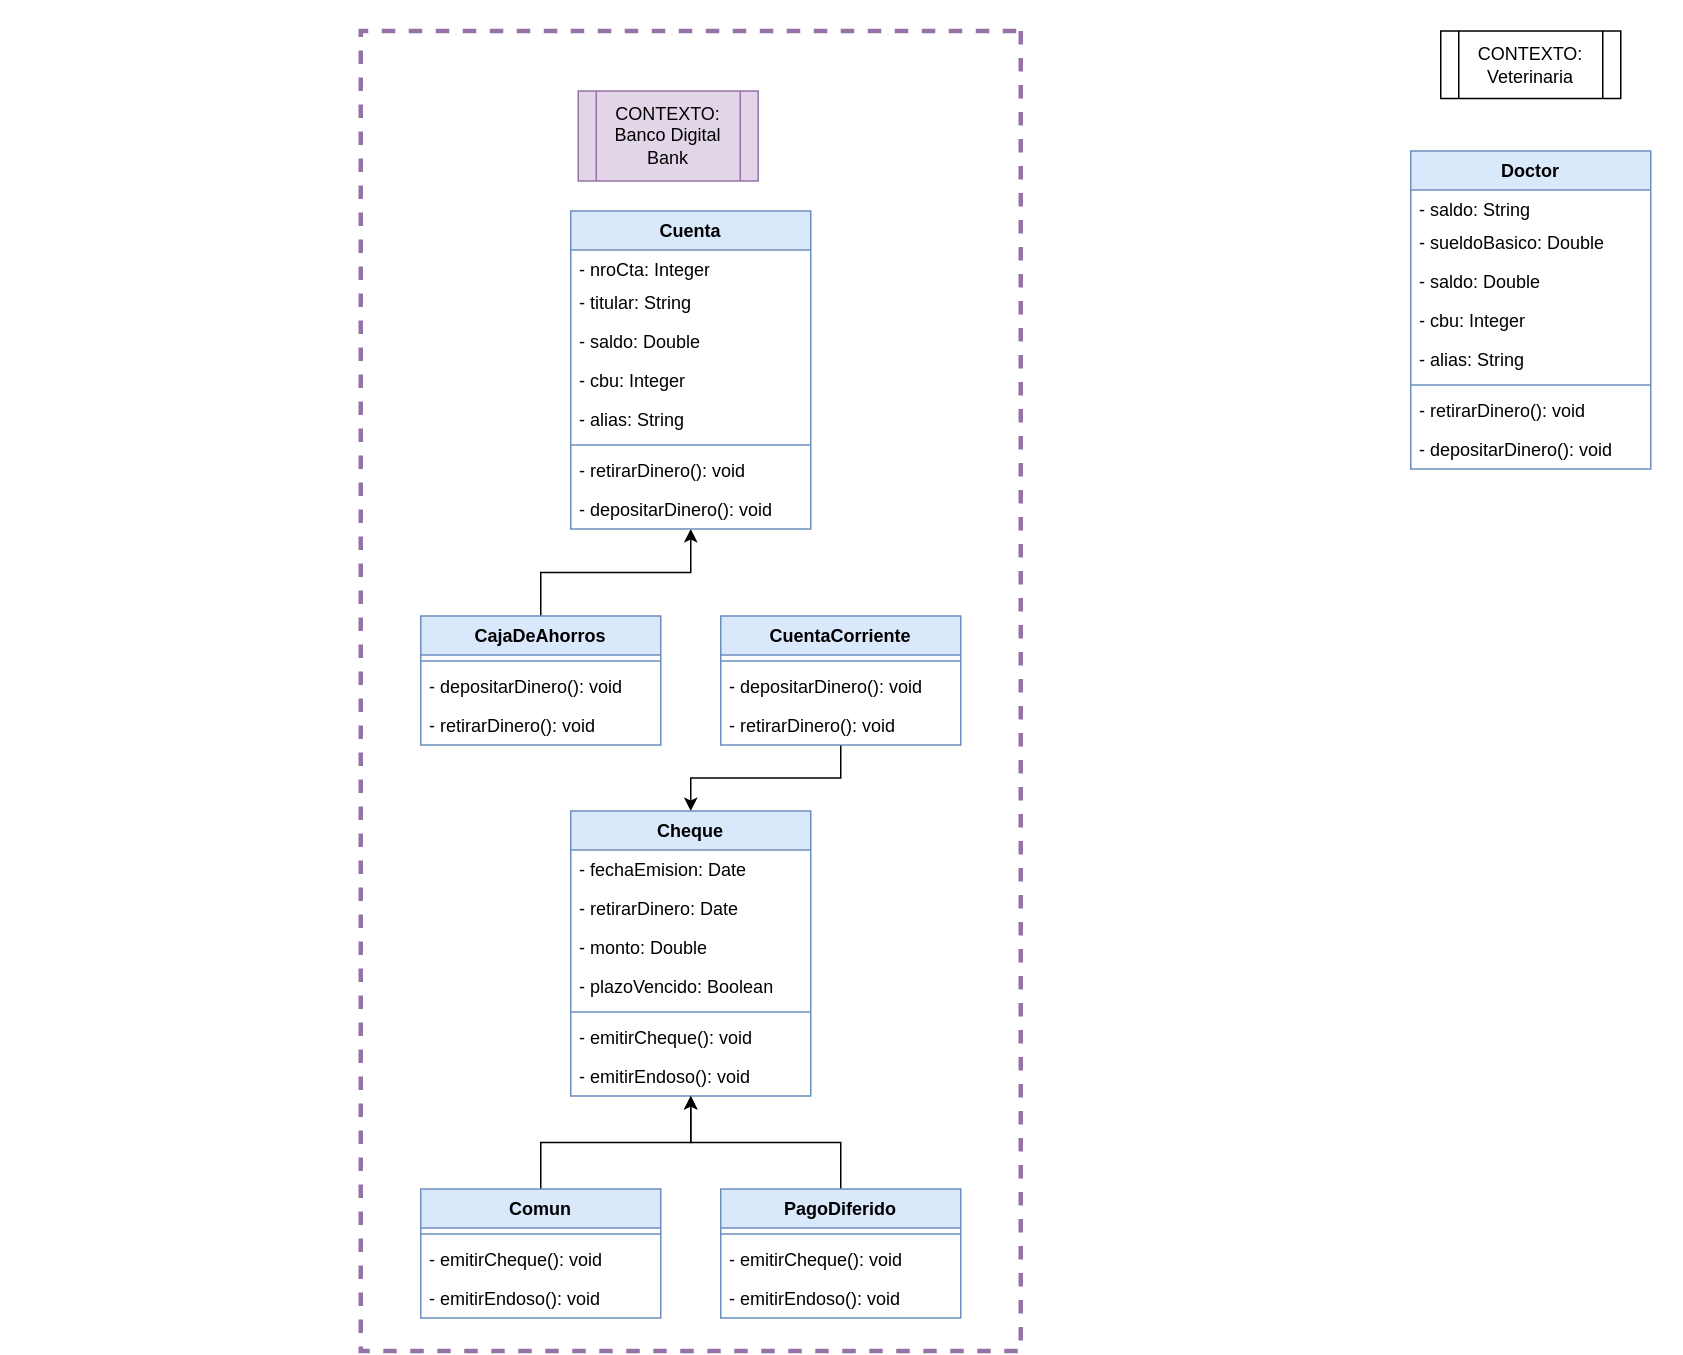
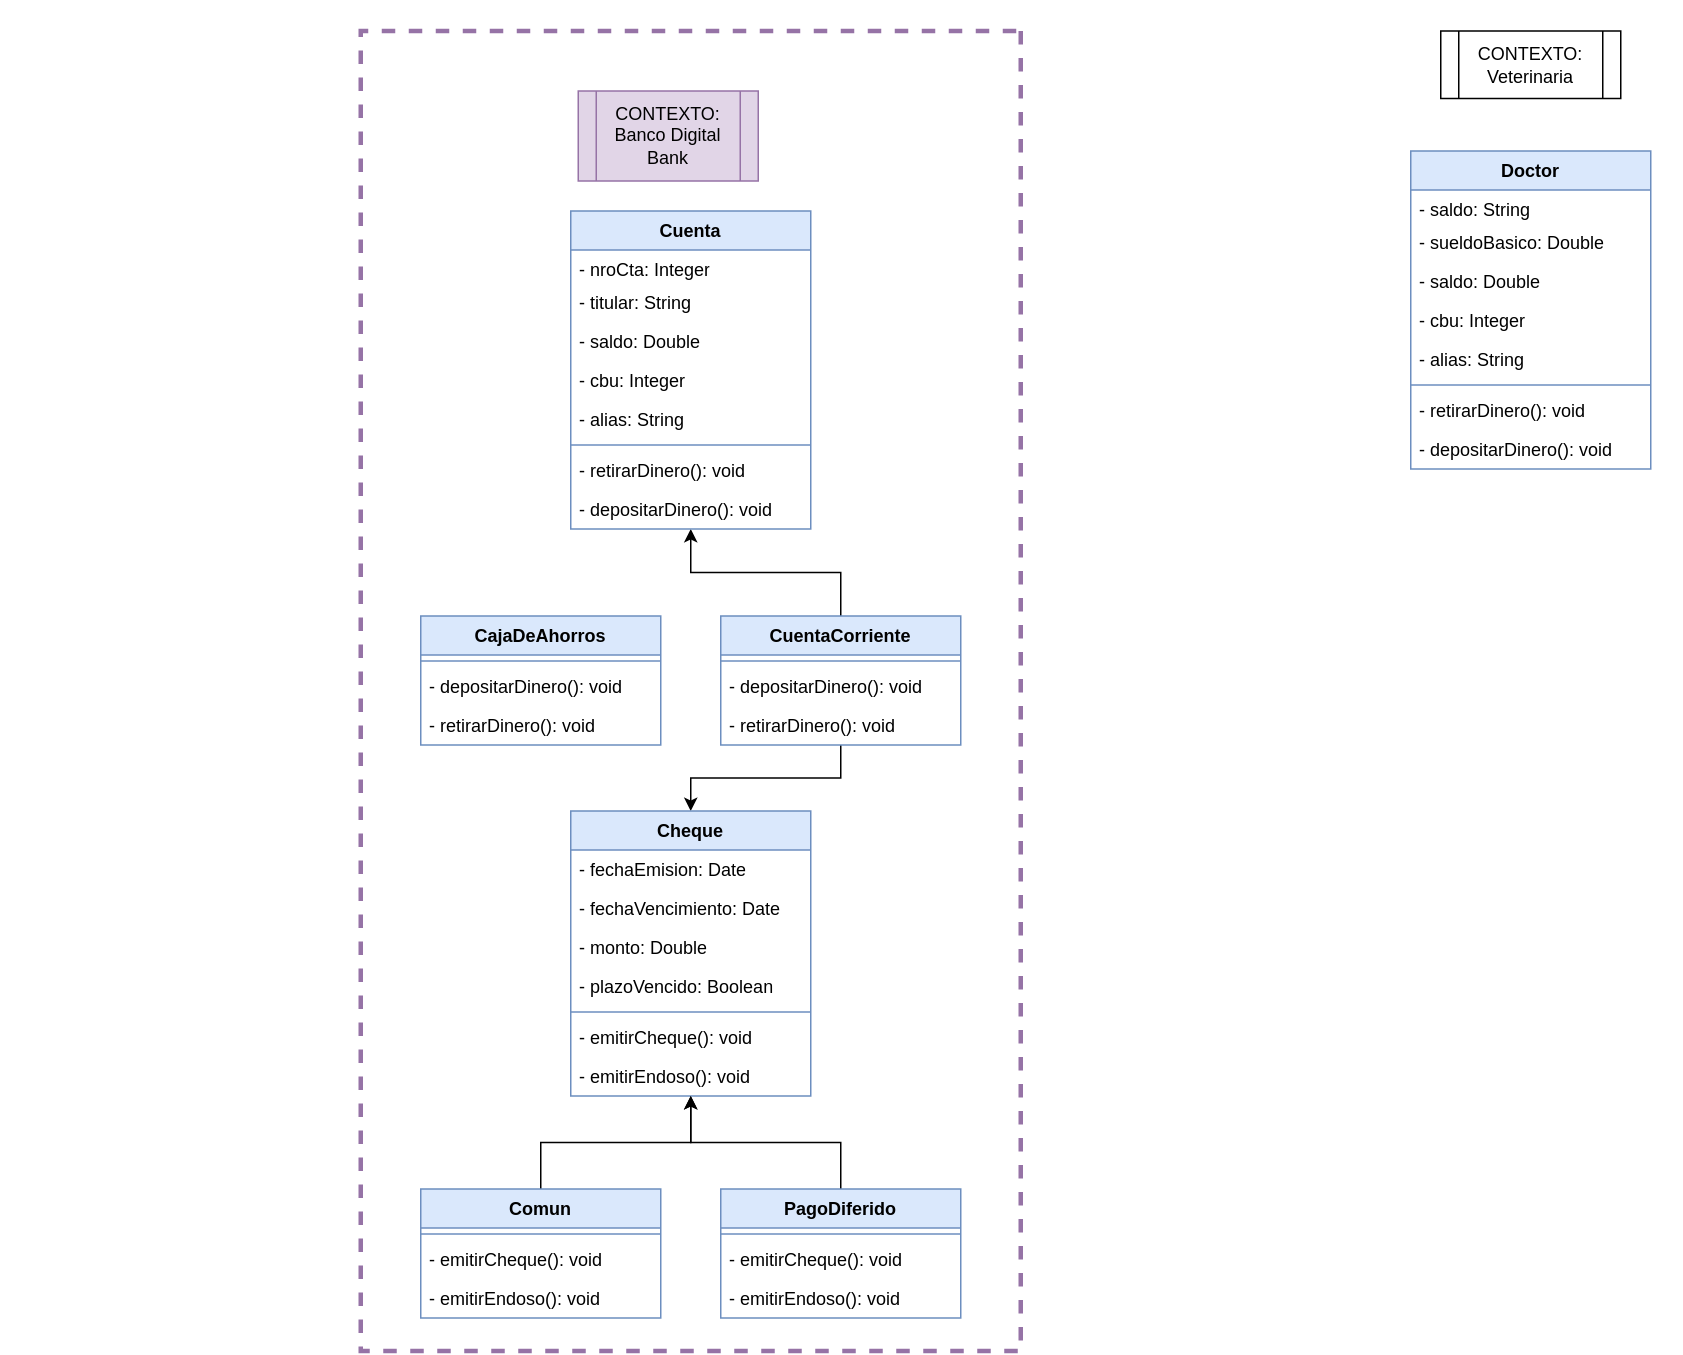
  <mxCell id="0" />
  <mxCell id="1" parent="0" />
- <mxCell id="2" style="edgeStyle=orthogonalEdgeStyle;rounded=0;orthogonalLoop=1;jettySize=auto;html=1;" edge="1" parent="1" source="3" target="32"><mxGeometry relative="1" as="geometry" /></mxCell>
  <mxCell id="3" value="CajaDeAhorros" style="swimlane;fontStyle=1;align=center;verticalAlign=top;childLayout=stackLayout;horizontal=1;startSize=26;horizontalStack=0;resizeParent=1;resizeParentMax=0;resizeLast=0;collapsible=1;marginBottom=0;whiteSpace=wrap;html=1;fillColor=#dae8fc;strokeColor=#6c8ebf;" vertex="1" parent="1"><mxGeometry x="280" y="410" width="160" height="86" as="geometry" /></mxCell>
  <mxCell id="4" value="" style="line;strokeWidth=1;fillColor=none;align=left;verticalAlign=middle;spacingTop=-1;spacingLeft=3;spacingRight=3;rotatable=0;labelPosition=right;points=[];portConstraint=eastwest;strokeColor=inherit;" vertex="1" parent="3"><mxGeometry y="26" width="160" height="8" as="geometry" /></mxCell>
  <mxCell id="5" value="- depositarDinero(): void" style="text;strokeColor=none;fillColor=none;align=left;verticalAlign=top;spacingLeft=4;spacingRight=4;overflow=hidden;rotatable=0;points=[[0,0.5],[1,0.5]];portConstraint=eastwest;whiteSpace=wrap;html=1;" vertex="1" parent="3"><mxGeometry y="34" width="160" height="26" as="geometry" /></mxCell>
  <mxCell id="6" value="- retirarDinero(): void" style="text;strokeColor=none;fillColor=none;align=left;verticalAlign=top;spacingLeft=4;spacingRight=4;overflow=hidden;rotatable=0;points=[[0,0.5],[1,0.5]];portConstraint=eastwest;whiteSpace=wrap;html=1;" vertex="1" parent="3"><mxGeometry y="60" width="160" height="26" as="geometry" /></mxCell>
  <mxCell id="7" value="CONTEXTO:&lt;br&gt;Banco Digital Bank" style="shape=process;whiteSpace=wrap;html=1;backgroundOutline=1;fillColor=#e1d5e7;strokeColor=#9673a6;" vertex="1" parent="1"><mxGeometry x="385" y="60" width="120" height="60" as="geometry" /></mxCell>
  <mxCell id="8" style="edgeStyle=orthogonalEdgeStyle;rounded=0;orthogonalLoop=1;jettySize=auto;html=1;" edge="1" parent="1" source="10" target="14"><mxGeometry relative="1" as="geometry" /></mxCell>
+ <mxCell id="9" style="edgeStyle=orthogonalEdgeStyle;rounded=0;orthogonalLoop=1;jettySize=auto;html=1;" edge="1" parent="1" source="10" target="32"><mxGeometry relative="1" as="geometry" /></mxCell>
  <mxCell id="10" value="CuentaCorriente" style="swimlane;fontStyle=1;align=center;verticalAlign=top;childLayout=stackLayout;horizontal=1;startSize=26;horizontalStack=0;resizeParent=1;resizeParentMax=0;resizeLast=0;collapsible=1;marginBottom=0;whiteSpace=wrap;html=1;fillColor=#dae8fc;strokeColor=#6c8ebf;" vertex="1" parent="1"><mxGeometry x="480" y="410" width="160" height="86" as="geometry" /></mxCell>
  <mxCell id="11" value="" style="line;strokeWidth=1;fillColor=none;align=left;verticalAlign=middle;spacingTop=-1;spacingLeft=3;spacingRight=3;rotatable=0;labelPosition=right;points=[];portConstraint=eastwest;strokeColor=inherit;" vertex="1" parent="10"><mxGeometry y="26" width="160" height="8" as="geometry" /></mxCell>
  <mxCell id="12" value="- depositarDinero(): void" style="text;strokeColor=none;fillColor=none;align=left;verticalAlign=top;spacingLeft=4;spacingRight=4;overflow=hidden;rotatable=0;points=[[0,0.5],[1,0.5]];portConstraint=eastwest;whiteSpace=wrap;html=1;" vertex="1" parent="10"><mxGeometry y="34" width="160" height="26" as="geometry" /></mxCell>
  <mxCell id="13" value="- retirarDinero(): void" style="text;strokeColor=none;fillColor=none;align=left;verticalAlign=top;spacingLeft=4;spacingRight=4;overflow=hidden;rotatable=0;points=[[0,0.5],[1,0.5]];portConstraint=eastwest;whiteSpace=wrap;html=1;" vertex="1" parent="10"><mxGeometry y="60" width="160" height="26" as="geometry" /></mxCell>
  <mxCell id="14" value="Cheque" style="swimlane;fontStyle=1;align=center;verticalAlign=top;childLayout=stackLayout;horizontal=1;startSize=26;horizontalStack=0;resizeParent=1;resizeParentMax=0;resizeLast=0;collapsible=1;marginBottom=0;whiteSpace=wrap;html=1;fillColor=#dae8fc;strokeColor=#6c8ebf;" vertex="1" parent="1"><mxGeometry x="380" y="540" width="160" height="190" as="geometry" /></mxCell>
  <mxCell id="15" value="- fechaEmision: Date" style="text;strokeColor=none;fillColor=none;align=left;verticalAlign=top;spacingLeft=4;spacingRight=4;overflow=hidden;rotatable=0;points=[[0,0.5],[1,0.5]];portConstraint=eastwest;whiteSpace=wrap;html=1;" vertex="1" parent="14"><mxGeometry y="26" width="160" height="26" as="geometry" /></mxCell>
- <mxCell id="16" value="- retirarDinero: Date" style="text;strokeColor=none;fillColor=none;align=left;verticalAlign=top;spacingLeft=4;spacingRight=4;overflow=hidden;rotatable=0;points=[[0,0.5],[1,0.5]];portConstraint=eastwest;whiteSpace=wrap;html=1;" vertex="1" parent="14"><mxGeometry y="52" width="160" height="26" as="geometry" /></mxCell>
+ <mxCell id="16" value="- fechaVencimiento: Date" style="text;strokeColor=none;fillColor=none;align=left;verticalAlign=top;spacingLeft=4;spacingRight=4;overflow=hidden;rotatable=0;points=[[0,0.5],[1,0.5]];portConstraint=eastwest;whiteSpace=wrap;html=1;" vertex="1" parent="14"><mxGeometry y="52" width="160" height="26" as="geometry" /></mxCell>
  <mxCell id="17" value="- monto: Double" style="text;strokeColor=none;fillColor=none;align=left;verticalAlign=top;spacingLeft=4;spacingRight=4;overflow=hidden;rotatable=0;points=[[0,0.5],[1,0.5]];portConstraint=eastwest;whiteSpace=wrap;html=1;" vertex="1" parent="14"><mxGeometry y="78" width="160" height="26" as="geometry" /></mxCell>
  <mxCell id="18" value="- plazoVencido: Boolean" style="text;strokeColor=none;fillColor=none;align=left;verticalAlign=top;spacingLeft=4;spacingRight=4;overflow=hidden;rotatable=0;points=[[0,0.5],[1,0.5]];portConstraint=eastwest;whiteSpace=wrap;html=1;" vertex="1" parent="14"><mxGeometry y="104" width="160" height="26" as="geometry" /></mxCell>
  <mxCell id="19" value="" style="line;strokeWidth=1;fillColor=none;align=left;verticalAlign=middle;spacingTop=-1;spacingLeft=3;spacingRight=3;rotatable=0;labelPosition=right;points=[];portConstraint=eastwest;strokeColor=inherit;" vertex="1" parent="14"><mxGeometry y="130" width="160" height="8" as="geometry" /></mxCell>
  <mxCell id="20" value="- emitirCheque(): void" style="text;strokeColor=none;fillColor=none;align=left;verticalAlign=top;spacingLeft=4;spacingRight=4;overflow=hidden;rotatable=0;points=[[0,0.5],[1,0.5]];portConstraint=eastwest;whiteSpace=wrap;html=1;" vertex="1" parent="14"><mxGeometry y="138" width="160" height="26" as="geometry" /></mxCell>
  <mxCell id="21" value="- emitirEndoso(): void" style="text;strokeColor=none;fillColor=none;align=left;verticalAlign=top;spacingLeft=4;spacingRight=4;overflow=hidden;rotatable=0;points=[[0,0.5],[1,0.5]];portConstraint=eastwest;whiteSpace=wrap;html=1;" vertex="1" parent="14"><mxGeometry y="164" width="160" height="26" as="geometry" /></mxCell>
  <mxCell id="22" style="edgeStyle=orthogonalEdgeStyle;rounded=0;orthogonalLoop=1;jettySize=auto;html=1;" edge="1" parent="1" source="23" target="14"><mxGeometry relative="1" as="geometry" /></mxCell>
  <mxCell id="23" value="Comun" style="swimlane;fontStyle=1;align=center;verticalAlign=top;childLayout=stackLayout;horizontal=1;startSize=26;horizontalStack=0;resizeParent=1;resizeParentMax=0;resizeLast=0;collapsible=1;marginBottom=0;whiteSpace=wrap;html=1;fillColor=#dae8fc;strokeColor=#6c8ebf;" vertex="1" parent="1"><mxGeometry x="280" y="792" width="160" height="86" as="geometry" /></mxCell>
  <mxCell id="24" value="" style="line;strokeWidth=1;fillColor=none;align=left;verticalAlign=middle;spacingTop=-1;spacingLeft=3;spacingRight=3;rotatable=0;labelPosition=right;points=[];portConstraint=eastwest;strokeColor=inherit;" vertex="1" parent="23"><mxGeometry y="26" width="160" height="8" as="geometry" /></mxCell>
  <mxCell id="25" value="- emitirCheque(): void" style="text;strokeColor=none;fillColor=none;align=left;verticalAlign=top;spacingLeft=4;spacingRight=4;overflow=hidden;rotatable=0;points=[[0,0.5],[1,0.5]];portConstraint=eastwest;whiteSpace=wrap;html=1;" vertex="1" parent="23"><mxGeometry y="34" width="160" height="26" as="geometry" /></mxCell>
  <mxCell id="26" value="- emitirEndoso(): void" style="text;strokeColor=none;fillColor=none;align=left;verticalAlign=top;spacingLeft=4;spacingRight=4;overflow=hidden;rotatable=0;points=[[0,0.5],[1,0.5]];portConstraint=eastwest;whiteSpace=wrap;html=1;" vertex="1" parent="23"><mxGeometry y="60" width="160" height="26" as="geometry" /></mxCell>
  <mxCell id="27" style="edgeStyle=orthogonalEdgeStyle;rounded=0;orthogonalLoop=1;jettySize=auto;html=1;" edge="1" parent="1" source="28" target="14"><mxGeometry relative="1" as="geometry" /></mxCell>
  <mxCell id="28" value="PagoDiferido" style="swimlane;fontStyle=1;align=center;verticalAlign=top;childLayout=stackLayout;horizontal=1;startSize=26;horizontalStack=0;resizeParent=1;resizeParentMax=0;resizeLast=0;collapsible=1;marginBottom=0;whiteSpace=wrap;html=1;fillColor=#dae8fc;strokeColor=#6c8ebf;" vertex="1" parent="1"><mxGeometry x="480" y="792" width="160" height="86" as="geometry" /></mxCell>
  <mxCell id="29" value="" style="line;strokeWidth=1;fillColor=none;align=left;verticalAlign=middle;spacingTop=-1;spacingLeft=3;spacingRight=3;rotatable=0;labelPosition=right;points=[];portConstraint=eastwest;strokeColor=inherit;" vertex="1" parent="28"><mxGeometry y="26" width="160" height="8" as="geometry" /></mxCell>
  <mxCell id="30" value="- emitirCheque(): void" style="text;strokeColor=none;fillColor=none;align=left;verticalAlign=top;spacingLeft=4;spacingRight=4;overflow=hidden;rotatable=0;points=[[0,0.5],[1,0.5]];portConstraint=eastwest;whiteSpace=wrap;html=1;" vertex="1" parent="28"><mxGeometry y="34" width="160" height="26" as="geometry" /></mxCell>
  <mxCell id="31" value="- emitirEndoso(): void" style="text;strokeColor=none;fillColor=none;align=left;verticalAlign=top;spacingLeft=4;spacingRight=4;overflow=hidden;rotatable=0;points=[[0,0.5],[1,0.5]];portConstraint=eastwest;whiteSpace=wrap;html=1;" vertex="1" parent="28"><mxGeometry y="60" width="160" height="26" as="geometry" /></mxCell>
  <mxCell id="32" value="Cuenta" style="swimlane;fontStyle=1;align=center;verticalAlign=top;childLayout=stackLayout;horizontal=1;startSize=26;horizontalStack=0;resizeParent=1;resizeParentMax=0;resizeLast=0;collapsible=1;marginBottom=0;whiteSpace=wrap;html=1;fillColor=#dae8fc;strokeColor=#6c8ebf;" vertex="1" parent="1"><mxGeometry x="380" y="140" width="160" height="212" as="geometry" /></mxCell>
  <mxCell id="33" value="- nroCta: Integer" style="text;strokeColor=none;fillColor=none;align=left;verticalAlign=top;spacingLeft=4;spacingRight=4;overflow=hidden;rotatable=0;points=[[0,0.5],[1,0.5]];portConstraint=eastwest;whiteSpace=wrap;html=1;" vertex="1" parent="32"><mxGeometry y="26" width="160" height="22" as="geometry" /></mxCell>
  <mxCell id="34" value="- titular: String" style="text;strokeColor=none;fillColor=none;align=left;verticalAlign=top;spacingLeft=4;spacingRight=4;overflow=hidden;rotatable=0;points=[[0,0.5],[1,0.5]];portConstraint=eastwest;whiteSpace=wrap;html=1;" vertex="1" parent="32"><mxGeometry y="48" width="160" height="26" as="geometry" /></mxCell>
  <mxCell id="35" value="- saldo: Double" style="text;strokeColor=none;fillColor=none;align=left;verticalAlign=top;spacingLeft=4;spacingRight=4;overflow=hidden;rotatable=0;points=[[0,0.5],[1,0.5]];portConstraint=eastwest;whiteSpace=wrap;html=1;" vertex="1" parent="32"><mxGeometry y="74" width="160" height="26" as="geometry" /></mxCell>
  <mxCell id="36" value="- cbu: Integer" style="text;strokeColor=none;fillColor=none;align=left;verticalAlign=top;spacingLeft=4;spacingRight=4;overflow=hidden;rotatable=0;points=[[0,0.5],[1,0.5]];portConstraint=eastwest;whiteSpace=wrap;html=1;" vertex="1" parent="32"><mxGeometry y="100" width="160" height="26" as="geometry" /></mxCell>
  <mxCell id="37" value="- alias: String" style="text;strokeColor=none;fillColor=none;align=left;verticalAlign=top;spacingLeft=4;spacingRight=4;overflow=hidden;rotatable=0;points=[[0,0.5],[1,0.5]];portConstraint=eastwest;whiteSpace=wrap;html=1;" vertex="1" parent="32"><mxGeometry y="126" width="160" height="26" as="geometry" /></mxCell>
  <mxCell id="38" value="" style="line;strokeWidth=1;fillColor=none;align=left;verticalAlign=middle;spacingTop=-1;spacingLeft=3;spacingRight=3;rotatable=0;labelPosition=right;points=[];portConstraint=eastwest;strokeColor=inherit;" vertex="1" parent="32"><mxGeometry y="152" width="160" height="8" as="geometry" /></mxCell>
  <mxCell id="39" value="- retirarDinero(): void" style="text;strokeColor=none;fillColor=none;align=left;verticalAlign=top;spacingLeft=4;spacingRight=4;overflow=hidden;rotatable=0;points=[[0,0.5],[1,0.5]];portConstraint=eastwest;whiteSpace=wrap;html=1;" vertex="1" parent="32"><mxGeometry y="160" width="160" height="26" as="geometry" /></mxCell>
  <mxCell id="40" value="- depositarDinero(): void" style="text;strokeColor=none;fillColor=none;align=left;verticalAlign=top;spacingLeft=4;spacingRight=4;overflow=hidden;rotatable=0;points=[[0,0.5],[1,0.5]];portConstraint=eastwest;whiteSpace=wrap;html=1;" vertex="1" parent="32"><mxGeometry y="186" width="160" height="26" as="geometry" /></mxCell>
  <mxCell id="41" value="" style="rounded=0;whiteSpace=wrap;html=1;rotation=90;fillColor=none;strokeColor=#9673a6;strokeWidth=3;dashed=1;" vertex="1" parent="1"><mxGeometry x="20" y="240" width="880" height="440" as="geometry" /></mxCell>
  <mxCell id="42" value="CONTEXTO:&lt;br&gt;Veterinaria" style="shape=process;whiteSpace=wrap;html=1;backgroundOutline=1;" vertex="1" parent="1"><mxGeometry x="960" y="20" width="120" height="45" as="geometry" /></mxCell>
  <mxCell id="43" value="Doctor" style="swimlane;fontStyle=1;align=center;verticalAlign=top;childLayout=stackLayout;horizontal=1;startSize=26;horizontalStack=0;resizeParent=1;resizeParentMax=0;resizeLast=0;collapsible=1;marginBottom=0;whiteSpace=wrap;html=1;fillColor=#dae8fc;strokeColor=#6c8ebf;" vertex="1" parent="1"><mxGeometry x="940" y="100" width="160" height="212" as="geometry" /></mxCell>
  <mxCell id="44" value="- saldo: String" style="text;strokeColor=none;fillColor=none;align=left;verticalAlign=top;spacingLeft=4;spacingRight=4;overflow=hidden;rotatable=0;points=[[0,0.5],[1,0.5]];portConstraint=eastwest;whiteSpace=wrap;html=1;" vertex="1" parent="43"><mxGeometry y="26" width="160" height="22" as="geometry" /></mxCell>
  <mxCell id="45" value="- sueldoBasico: Double" style="text;strokeColor=none;fillColor=none;align=left;verticalAlign=top;spacingLeft=4;spacingRight=4;overflow=hidden;rotatable=0;points=[[0,0.5],[1,0.5]];portConstraint=eastwest;whiteSpace=wrap;html=1;" vertex="1" parent="43"><mxGeometry y="48" width="160" height="26" as="geometry" /></mxCell>
  <mxCell id="46" value="- saldo: Double" style="text;strokeColor=none;fillColor=none;align=left;verticalAlign=top;spacingLeft=4;spacingRight=4;overflow=hidden;rotatable=0;points=[[0,0.5],[1,0.5]];portConstraint=eastwest;whiteSpace=wrap;html=1;" vertex="1" parent="43"><mxGeometry y="74" width="160" height="26" as="geometry" /></mxCell>
  <mxCell id="47" value="- cbu: Integer" style="text;strokeColor=none;fillColor=none;align=left;verticalAlign=top;spacingLeft=4;spacingRight=4;overflow=hidden;rotatable=0;points=[[0,0.5],[1,0.5]];portConstraint=eastwest;whiteSpace=wrap;html=1;" vertex="1" parent="43"><mxGeometry y="100" width="160" height="26" as="geometry" /></mxCell>
  <mxCell id="48" value="- alias: String" style="text;strokeColor=none;fillColor=none;align=left;verticalAlign=top;spacingLeft=4;spacingRight=4;overflow=hidden;rotatable=0;points=[[0,0.5],[1,0.5]];portConstraint=eastwest;whiteSpace=wrap;html=1;" vertex="1" parent="43"><mxGeometry y="126" width="160" height="26" as="geometry" /></mxCell>
  <mxCell id="49" value="" style="line;strokeWidth=1;fillColor=none;align=left;verticalAlign=middle;spacingTop=-1;spacingLeft=3;spacingRight=3;rotatable=0;labelPosition=right;points=[];portConstraint=eastwest;strokeColor=inherit;" vertex="1" parent="43"><mxGeometry y="152" width="160" height="8" as="geometry" /></mxCell>
  <mxCell id="50" value="- retirarDinero(): void" style="text;strokeColor=none;fillColor=none;align=left;verticalAlign=top;spacingLeft=4;spacingRight=4;overflow=hidden;rotatable=0;points=[[0,0.5],[1,0.5]];portConstraint=eastwest;whiteSpace=wrap;html=1;" vertex="1" parent="43"><mxGeometry y="160" width="160" height="26" as="geometry" /></mxCell>
  <mxCell id="51" value="- depositarDinero(): void" style="text;strokeColor=none;fillColor=none;align=left;verticalAlign=top;spacingLeft=4;spacingRight=4;overflow=hidden;rotatable=0;points=[[0,0.5],[1,0.5]];portConstraint=eastwest;whiteSpace=wrap;html=1;" vertex="1" parent="43"><mxGeometry y="186" width="160" height="26" as="geometry" /></mxCell>
